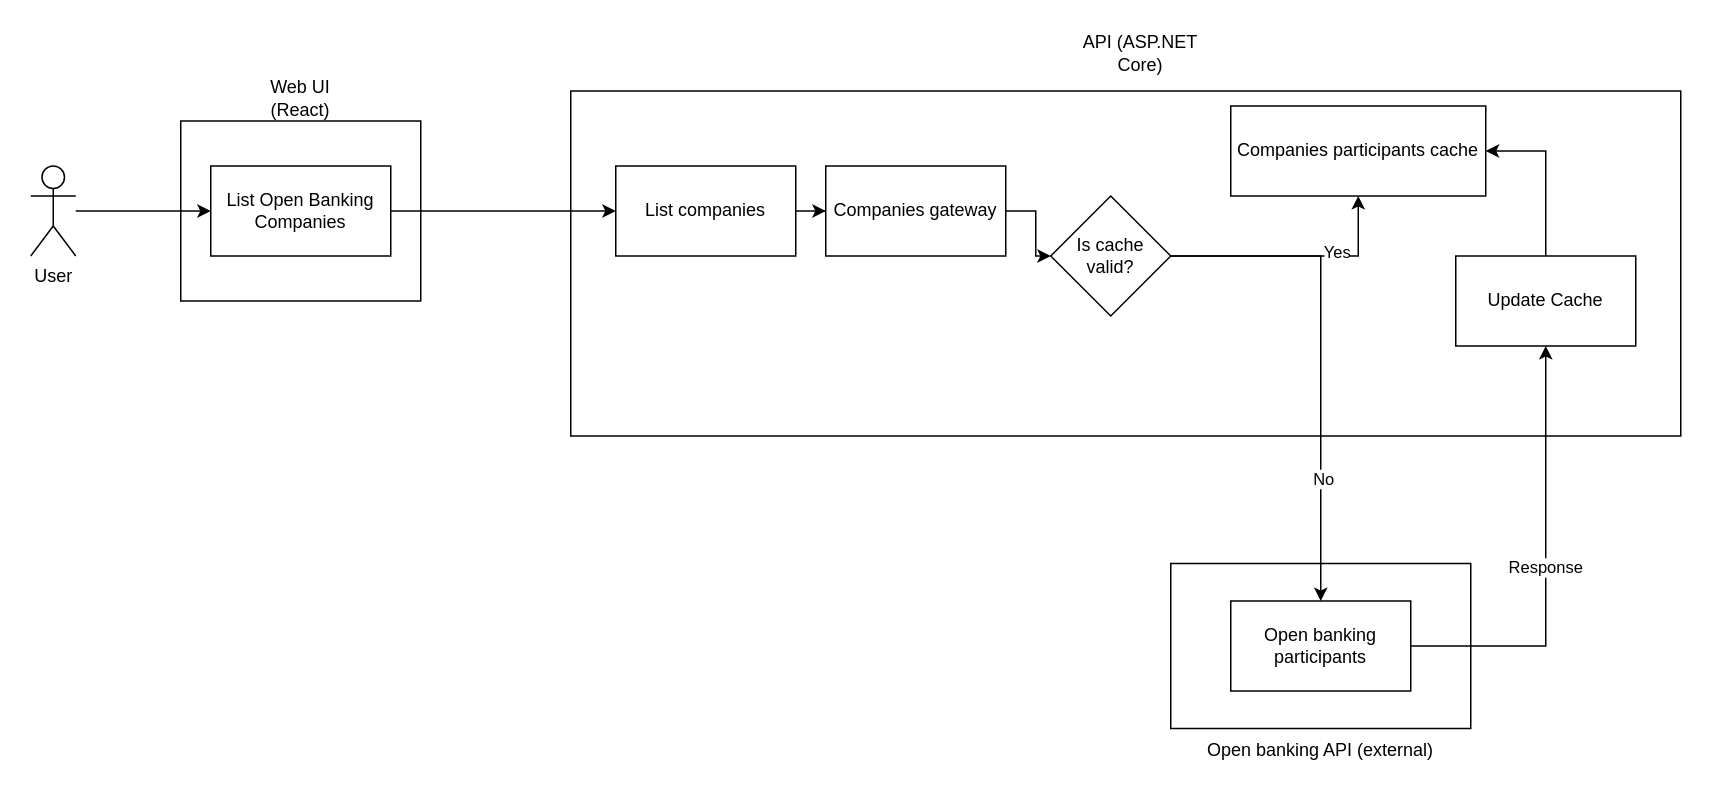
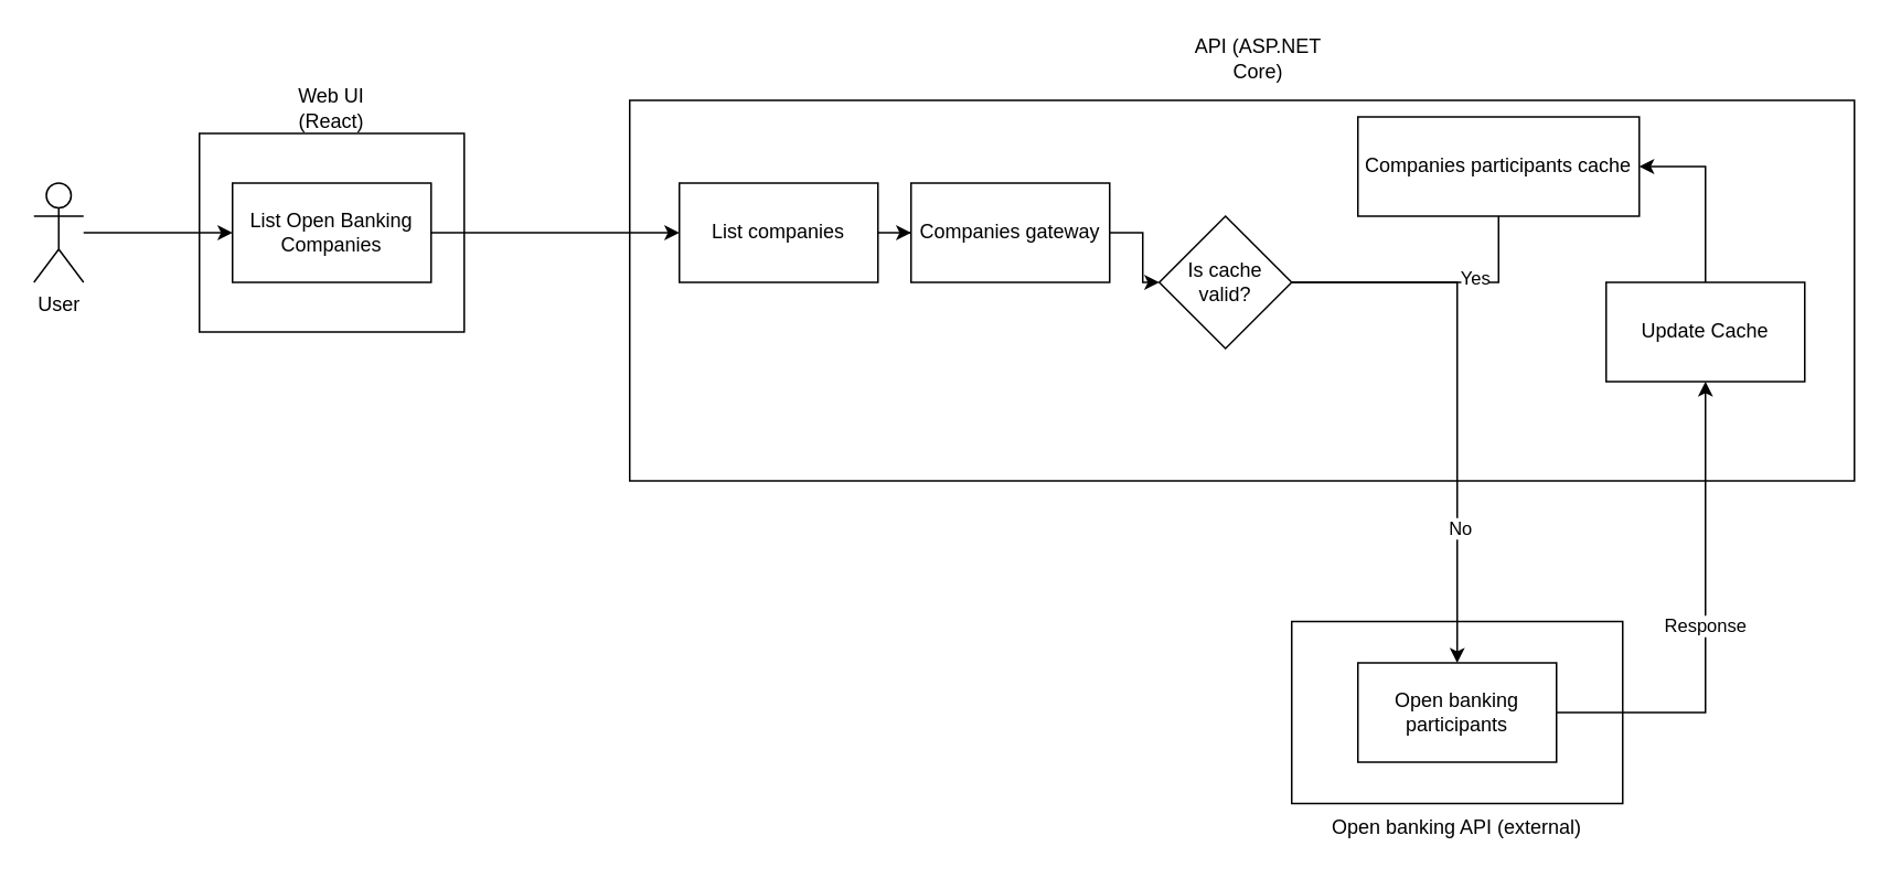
  <mxCell id="0" />
  <mxCell id="1" parent="0" />
  <mxCell id="2" style="edgeStyle=orthogonalEdgeStyle;rounded=0;orthogonalLoop=1;jettySize=auto;html=1;" edge="1" parent="1" source="3" target="6"><mxGeometry relative="1" as="geometry"><mxPoint x="200" y="140" as="targetPoint" /></mxGeometry></mxCell>
  <mxCell id="3" value="User" style="shape=umlActor;verticalLabelPosition=bottom;verticalAlign=top;html=1;outlineConnect=0;" vertex="1" parent="1"><mxGeometry x="20" y="110" width="30" height="60" as="geometry" /></mxCell>
  <mxCell id="4" value="" style="rounded=0;whiteSpace=wrap;html=1;fillColor=none;" vertex="1" parent="1"><mxGeometry x="120" y="80" width="160" height="120" as="geometry" /></mxCell>
  <mxCell id="5" style="edgeStyle=orthogonalEdgeStyle;rounded=0;orthogonalLoop=1;jettySize=auto;html=1;" edge="1" parent="1" source="6" target="10"><mxGeometry relative="1" as="geometry" /></mxCell>
  <mxCell id="6" value="List Open Banking Companies" style="rounded=0;whiteSpace=wrap;html=1;" vertex="1" parent="1"><mxGeometry x="140" y="110" width="120" height="60" as="geometry" /></mxCell>
  <mxCell id="7" value="Web UI (React)" style="text;html=1;align=center;verticalAlign=middle;whiteSpace=wrap;rounded=0;" vertex="1" parent="1"><mxGeometry x="170" y="50" width="60" height="30" as="geometry" /></mxCell>
  <mxCell id="8" value="" style="rounded=0;whiteSpace=wrap;html=1;fillColor=none;" vertex="1" parent="1"><mxGeometry x="380" y="60" width="740" height="230" as="geometry" /></mxCell>
  <mxCell id="9" value="" style="edgeStyle=orthogonalEdgeStyle;rounded=0;orthogonalLoop=1;jettySize=auto;html=1;entryX=0;entryY=0.5;entryDx=0;entryDy=0;" edge="1" parent="1" source="10" target="23"><mxGeometry relative="1" as="geometry" /></mxCell>
  <mxCell id="10" value="List companies" style="rounded=0;whiteSpace=wrap;html=1;" vertex="1" parent="1"><mxGeometry x="410" y="110" width="120" height="60" as="geometry" /></mxCell>
  <mxCell id="11" value="API (ASP.NET Core)" style="text;html=1;align=center;verticalAlign=middle;whiteSpace=wrap;rounded=0;" vertex="1" parent="1"><mxGeometry x="710" y="20" width="100" height="30" as="geometry" /></mxCell>
  <mxCell id="12" style="edgeStyle=orthogonalEdgeStyle;rounded=0;orthogonalLoop=1;jettySize=auto;html=1;entryX=0.5;entryY=1;entryDx=0;entryDy=0;" edge="1" parent="1" source="14" target="25"><mxGeometry relative="1" as="geometry" /></mxCell>
  <mxCell id="13" value="Response" style="edgeLabel;html=1;align=center;verticalAlign=middle;resizable=0;points=[];" vertex="1" connectable="0" parent="12"><mxGeometry x="-0.011" y="1" relative="1" as="geometry"><mxPoint as="offset" /></mxGeometry></mxCell>
  <mxCell id="14" value="Open banking participants" style="whiteSpace=wrap;html=1;" vertex="1" parent="1"><mxGeometry x="820" y="400" width="120" height="60" as="geometry" /></mxCell>
  <mxCell id="15" value="Companies participants cache" style="whiteSpace=wrap;html=1;" vertex="1" parent="1"><mxGeometry x="820" y="70" width="170" height="60" as="geometry" /></mxCell>
- <mxCell id="16" style="edgeStyle=orthogonalEdgeStyle;rounded=0;orthogonalLoop=1;jettySize=auto;html=1;entryX=0.5;entryY=1;entryDx=0;entryDy=0;" edge="1" parent="1" source="20" target="15"><mxGeometry relative="1" as="geometry" /></mxCell>
+ <mxCell id="16" style="edgeStyle=orthogonalEdgeStyle;rounded=0;orthogonalLoop=1;jettySize=auto;html=1;entryX=0.5;entryY=1;entryDx=0;entryDy=0;endArrow=none;" edge="1" parent="1" source="20" target="15"><mxGeometry relative="1" as="geometry" /></mxCell>
  <mxCell id="17" value="Yes" style="edgeLabel;html=1;align=center;verticalAlign=middle;resizable=0;points=[];" vertex="1" connectable="0" parent="16"><mxGeometry x="0.338" y="3" relative="1" as="geometry"><mxPoint as="offset" /></mxGeometry></mxCell>
  <mxCell id="18" style="edgeStyle=orthogonalEdgeStyle;rounded=0;orthogonalLoop=1;jettySize=auto;html=1;entryX=0.5;entryY=0;entryDx=0;entryDy=0;" edge="1" parent="1" source="20" target="14"><mxGeometry relative="1" as="geometry" /></mxCell>
  <mxCell id="19" value="No" style="edgeLabel;html=1;align=center;verticalAlign=middle;resizable=0;points=[];" vertex="1" connectable="0" parent="18"><mxGeometry x="0.504" y="1" relative="1" as="geometry"><mxPoint as="offset" /></mxGeometry></mxCell>
  <mxCell id="20" value="Is cache valid?" style="rhombus;whiteSpace=wrap;html=1;rounded=0;" vertex="1" parent="1"><mxGeometry x="700" y="130" width="80" height="80" as="geometry" /></mxCell>
  <mxCell id="21" value="" style="rounded=0;whiteSpace=wrap;html=1;fillColor=none;" vertex="1" parent="1"><mxGeometry x="780" y="375" width="200" height="110" as="geometry" /></mxCell>
  <mxCell id="22" style="edgeStyle=orthogonalEdgeStyle;rounded=0;orthogonalLoop=1;jettySize=auto;html=1;" edge="1" parent="1" source="23" target="20"><mxGeometry relative="1" as="geometry" /></mxCell>
  <mxCell id="23" value="Companies gateway" style="rounded=0;whiteSpace=wrap;html=1;" vertex="1" parent="1"><mxGeometry x="550" y="110" width="120" height="60" as="geometry" /></mxCell>
  <mxCell id="24" style="edgeStyle=orthogonalEdgeStyle;rounded=0;orthogonalLoop=1;jettySize=auto;html=1;entryX=1;entryY=0.5;entryDx=0;entryDy=0;exitX=0.5;exitY=0;exitDx=0;exitDy=0;" edge="1" parent="1" source="25" target="15"><mxGeometry relative="1" as="geometry"><Array as="points"><mxPoint x="1030" y="100" /></Array></mxGeometry></mxCell>
  <mxCell id="25" value="Update Cache" style="rounded=0;whiteSpace=wrap;html=1;" vertex="1" parent="1"><mxGeometry x="970" y="170" width="120" height="60" as="geometry" /></mxCell>
  <mxCell id="26" value="Open banking API (external)" style="text;html=1;align=center;verticalAlign=middle;whiteSpace=wrap;rounded=0;" vertex="1" parent="1"><mxGeometry x="795" y="485" width="170" height="30" as="geometry" /></mxCell>
